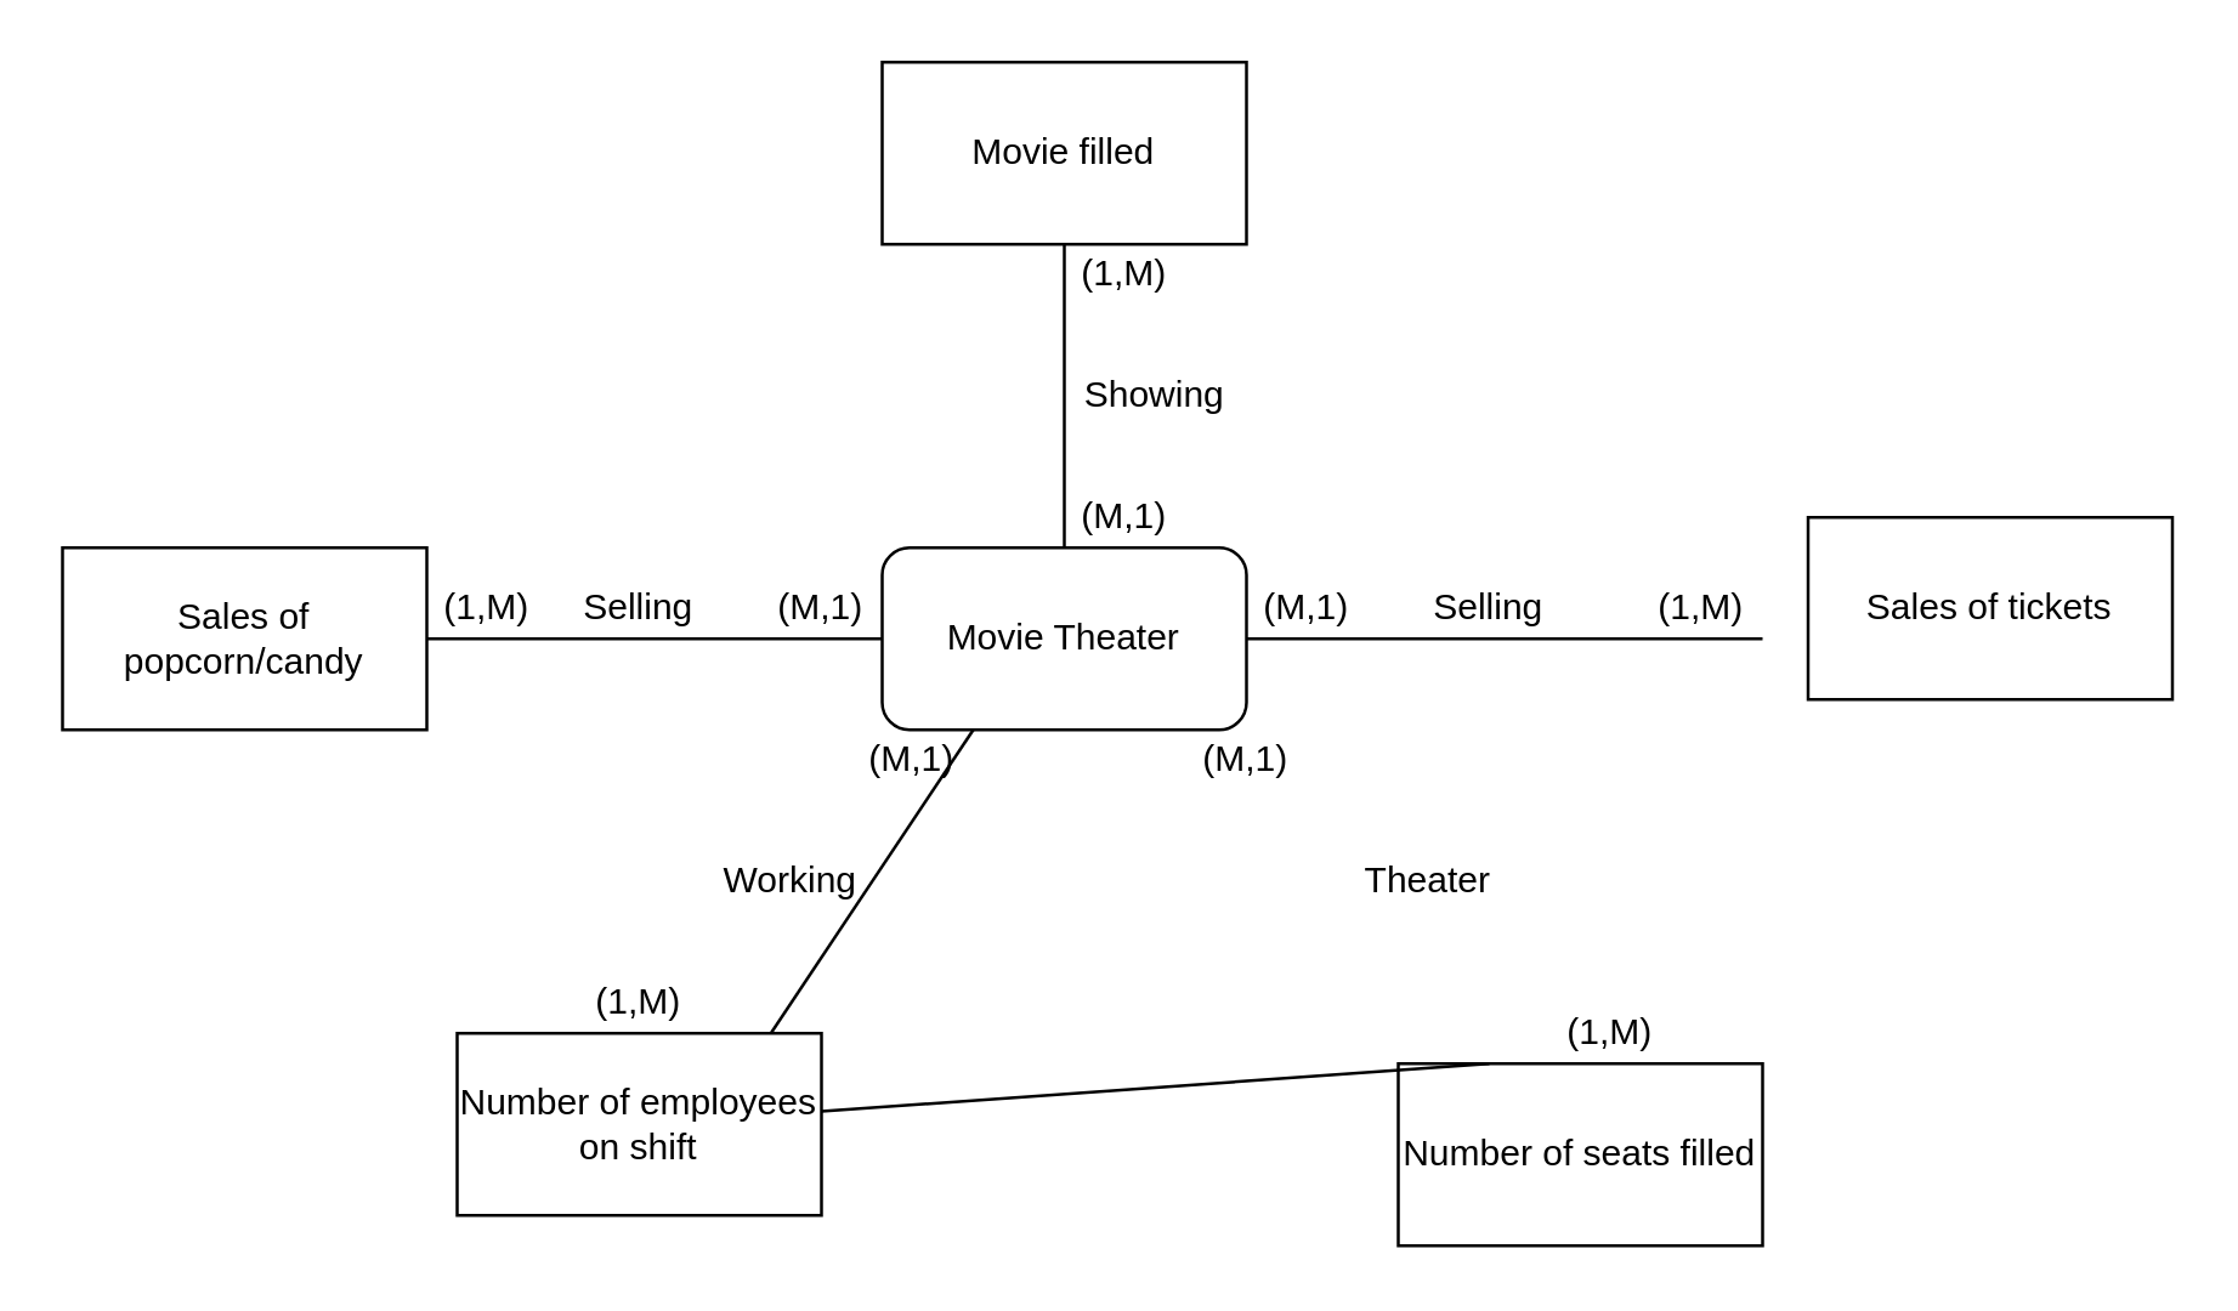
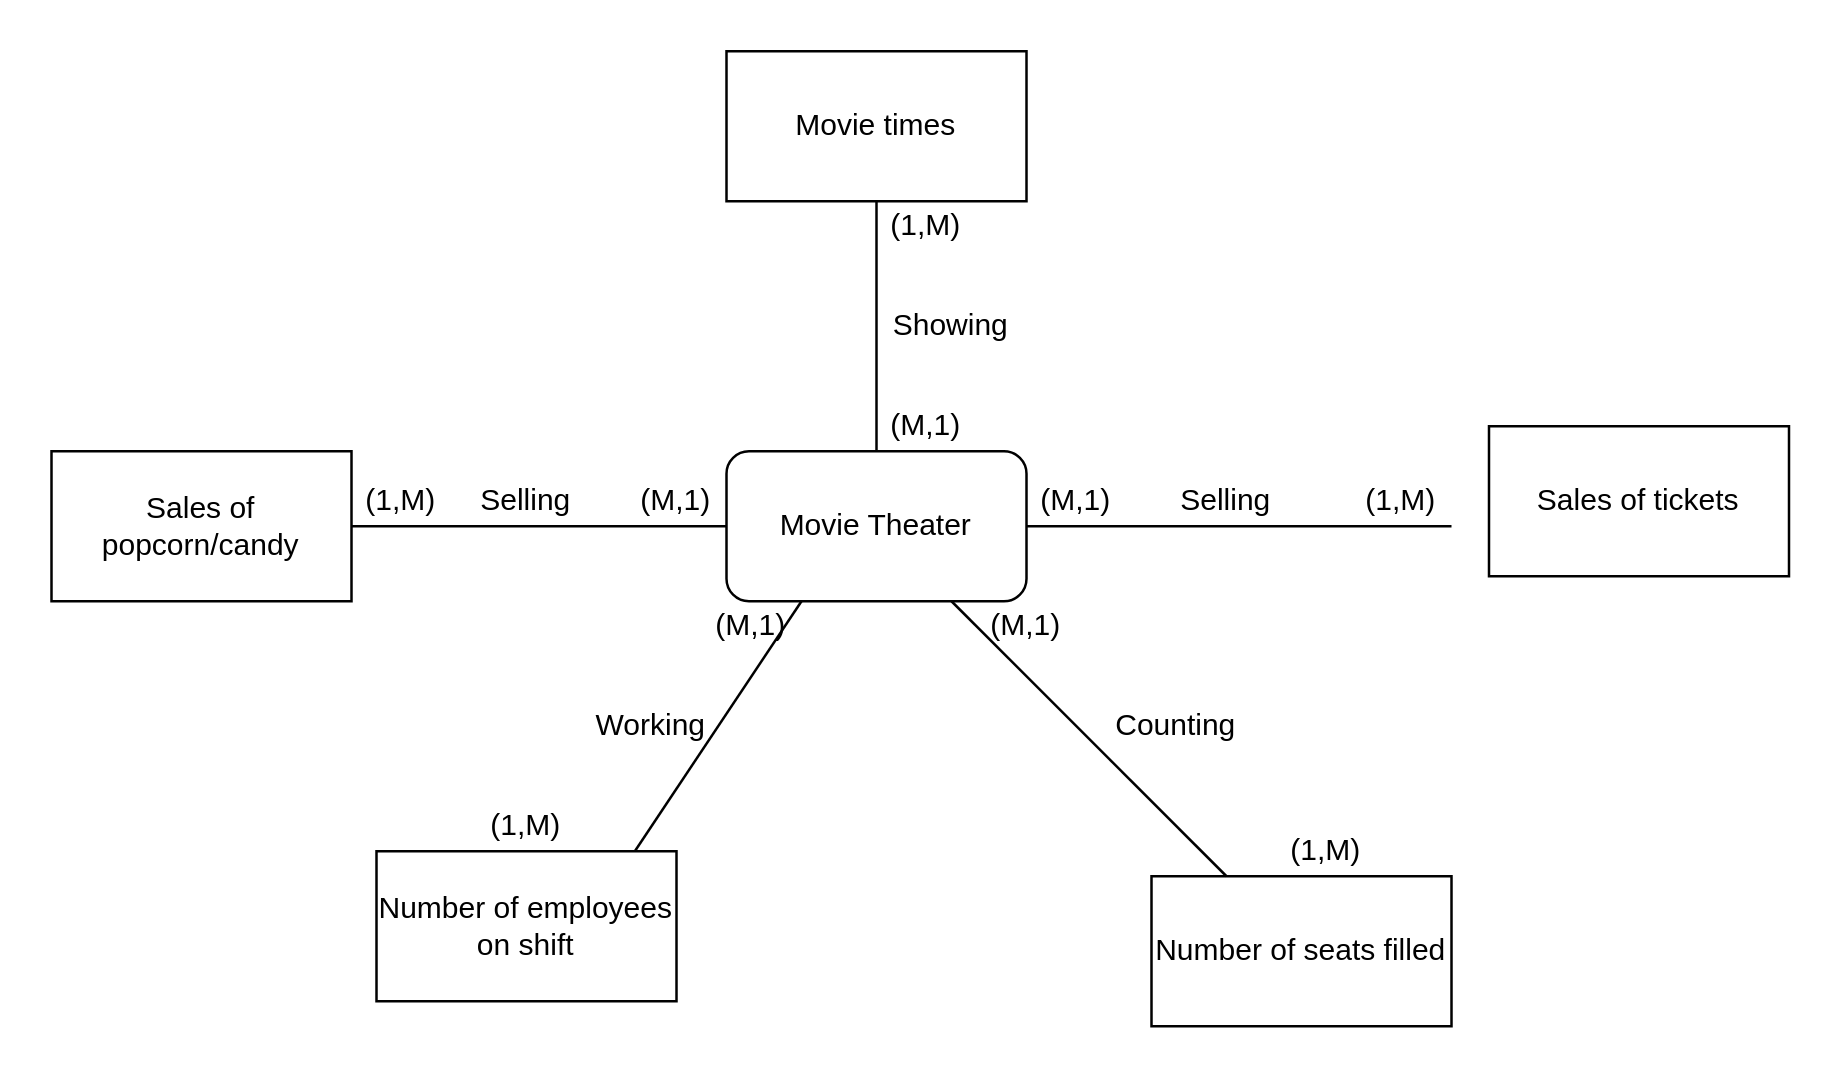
  <mxCell id="0" />
  <mxCell id="1" parent="0" />
  <mxCell id="2" value="Movie Theater" style="rounded=1;whiteSpace=wrap;html=1;" vertex="1" parent="1"><mxGeometry x="290" y="180" width="120" height="60" as="geometry" /></mxCell>
  <mxCell id="3" value="Sales of tickets" style="rounded=0;whiteSpace=wrap;html=1;" vertex="1" parent="1"><mxGeometry x="595" y="170" width="120" height="60" as="geometry" /></mxCell>
  <mxCell id="4" value="Sales of popcorn/candy" style="rounded=0;whiteSpace=wrap;html=1;" vertex="1" parent="1"><mxGeometry x="20" y="180" width="120" height="60" as="geometry" /></mxCell>
- <mxCell id="5" value="Movie filled" style="rounded=0;whiteSpace=wrap;html=1;" vertex="1" parent="1"><mxGeometry x="290" y="20" width="120" height="60" as="geometry" /></mxCell>
+ <mxCell id="5" value="Movie times" style="rounded=0;whiteSpace=wrap;html=1;" vertex="1" parent="1"><mxGeometry x="290" y="20" width="120" height="60" as="geometry" /></mxCell>
  <mxCell id="6" value="Number of seats filled" style="rounded=0;whiteSpace=wrap;html=1;" vertex="1" parent="1"><mxGeometry x="460" y="350" width="120" height="60" as="geometry" /></mxCell>
  <mxCell id="7" value="" style="endArrow=none;html=1;entryX=0;entryY=0.5;entryDx=0;entryDy=0;exitX=1;exitY=0.5;exitDx=0;exitDy=0;" edge="1" parent="1" source="4" target="2"><mxGeometry width="50" height="50" relative="1" as="geometry"><mxPoint x="230" y="220" as="sourcePoint" /><mxPoint x="280" y="170" as="targetPoint" /></mxGeometry></mxCell>
  <mxCell id="8" value="" style="endArrow=none;html=1;entryX=0.25;entryY=1;entryDx=0;entryDy=0;exitX=0.85;exitY=0.033;exitDx=0;exitDy=0;exitPerimeter=0;" edge="1" parent="1" source="12" target="2"><mxGeometry width="50" height="50" relative="1" as="geometry"><mxPoint x="350" y="240" as="sourcePoint" /><mxPoint x="400" y="160" as="targetPoint" /></mxGeometry></mxCell>
  <mxCell id="9" value="" style="endArrow=none;html=1;entryX=1;entryY=0.5;entryDx=0;entryDy=0;exitX=1;exitY=1;exitDx=0;exitDy=0;" edge="1" parent="1" source="21" target="2"><mxGeometry width="50" height="50" relative="1" as="geometry"><mxPoint x="100" y="450" as="sourcePoint" /><mxPoint x="150" y="400" as="targetPoint" /></mxGeometry></mxCell>
  <mxCell id="10" value="" style="endArrow=none;html=1;entryX=0.5;entryY=0;entryDx=0;entryDy=0;exitX=0.5;exitY=1;exitDx=0;exitDy=0;" edge="1" parent="1" source="5" target="2"><mxGeometry width="50" height="50" relative="1" as="geometry"><mxPoint x="100" y="450" as="sourcePoint" /><mxPoint x="150" y="400" as="targetPoint" /></mxGeometry></mxCell>
- <mxCell id="11" value="" style="endArrow=none;html=1;exitX=0.25;exitY=0;exitDx=0;exitDy=0;" edge="1" parent="1" source="6" target="12"><mxGeometry width="50" height="50" relative="1" as="geometry"><mxPoint x="100" y="450" as="sourcePoint" /><mxPoint x="150" y="400" as="targetPoint" /></mxGeometry></mxCell>
+ <mxCell id="11" value="" style="endArrow=none;html=1;entryX=0.75;entryY=1;entryDx=0;entryDy=0;exitX=0.25;exitY=0;exitDx=0;exitDy=0;" edge="1" parent="1" source="6" target="2"><mxGeometry width="50" height="50" relative="1" as="geometry"><mxPoint x="100" y="450" as="sourcePoint" /><mxPoint x="150" y="400" as="targetPoint" /></mxGeometry></mxCell>
  <mxCell id="12" value="Number of employees on shift" style="rounded=0;whiteSpace=wrap;html=1;" vertex="1" parent="1"><mxGeometry x="150" y="340" width="120" height="60" as="geometry" /></mxCell>
  <mxCell id="13" value="(1,M)" style="text;html=1;strokeColor=none;fillColor=none;align=center;verticalAlign=middle;whiteSpace=wrap;rounded=0;" vertex="1" parent="1"><mxGeometry x="350" y="80" width="40" height="20" as="geometry" /></mxCell>
  <mxCell id="14" value="(M,1)" style="text;html=1;strokeColor=none;fillColor=none;align=center;verticalAlign=middle;whiteSpace=wrap;rounded=0;" vertex="1" parent="1"><mxGeometry x="350" y="160" width="40" height="20" as="geometry" /></mxCell>
  <mxCell id="15" value="(M,1)" style="text;html=1;strokeColor=none;fillColor=none;align=center;verticalAlign=middle;whiteSpace=wrap;rounded=0;" vertex="1" parent="1"><mxGeometry x="250" y="190" width="40" height="20" as="geometry" /></mxCell>
  <mxCell id="16" value="(1,M)" style="text;html=1;strokeColor=none;fillColor=none;align=center;verticalAlign=middle;whiteSpace=wrap;rounded=0;" vertex="1" parent="1"><mxGeometry x="140" y="190" width="40" height="20" as="geometry" /></mxCell>
  <mxCell id="17" value="(1,M)" style="text;html=1;strokeColor=none;fillColor=none;align=center;verticalAlign=middle;whiteSpace=wrap;rounded=0;" vertex="1" parent="1"><mxGeometry x="190" y="320" width="40" height="20" as="geometry" /></mxCell>
  <mxCell id="18" value="(M,1)" style="text;html=1;strokeColor=none;fillColor=none;align=center;verticalAlign=middle;whiteSpace=wrap;rounded=0;" vertex="1" parent="1"><mxGeometry x="280" y="240" width="40" height="20" as="geometry" /></mxCell>
  <mxCell id="19" value="(1,M)" style="text;html=1;strokeColor=none;fillColor=none;align=center;verticalAlign=middle;whiteSpace=wrap;rounded=0;" vertex="1" parent="1"><mxGeometry x="510" y="330" width="40" height="20" as="geometry" /></mxCell>
  <mxCell id="20" value="(M,1)" style="text;html=1;strokeColor=none;fillColor=none;align=center;verticalAlign=middle;whiteSpace=wrap;rounded=0;" vertex="1" parent="1"><mxGeometry x="390" y="240" width="40" height="20" as="geometry" /></mxCell>
  <mxCell id="21" value="(1,M)" style="text;html=1;strokeColor=none;fillColor=none;align=center;verticalAlign=middle;whiteSpace=wrap;rounded=0;" vertex="1" parent="1"><mxGeometry x="540" y="190" width="40" height="20" as="geometry" /></mxCell>
  <mxCell id="22" value="(M,1)" style="text;html=1;strokeColor=none;fillColor=none;align=center;verticalAlign=middle;whiteSpace=wrap;rounded=0;" vertex="1" parent="1"><mxGeometry x="410" y="190" width="40" height="20" as="geometry" /></mxCell>
  <mxCell id="23" value="Showing" style="text;html=1;strokeColor=none;fillColor=none;align=center;verticalAlign=middle;whiteSpace=wrap;rounded=0;" vertex="1" parent="1"><mxGeometry x="360" y="120" width="40" height="20" as="geometry" /></mxCell>
  <mxCell id="24" value="Selling" style="text;html=1;strokeColor=none;fillColor=none;align=center;verticalAlign=middle;whiteSpace=wrap;rounded=0;" vertex="1" parent="1"><mxGeometry x="190" y="190" width="40" height="20" as="geometry" /></mxCell>
  <mxCell id="25" value="Working" style="text;html=1;strokeColor=none;fillColor=none;align=center;verticalAlign=middle;whiteSpace=wrap;rounded=0;" vertex="1" parent="1"><mxGeometry x="240" y="280" width="40" height="20" as="geometry" /></mxCell>
- <mxCell id="26" value="Theater" style="text;html=1;strokeColor=none;fillColor=none;align=center;verticalAlign=middle;whiteSpace=wrap;rounded=0;" vertex="1" parent="1"><mxGeometry x="450" y="280" width="40" height="20" as="geometry" /></mxCell>
+ <mxCell id="26" value="Counting" style="text;html=1;strokeColor=none;fillColor=none;align=center;verticalAlign=middle;whiteSpace=wrap;rounded=0;" vertex="1" parent="1"><mxGeometry x="450" y="280" width="40" height="20" as="geometry" /></mxCell>
  <mxCell id="27" value="Selling" style="text;html=1;strokeColor=none;fillColor=none;align=center;verticalAlign=middle;whiteSpace=wrap;rounded=0;" vertex="1" parent="1"><mxGeometry x="470" y="190" width="40" height="20" as="geometry" /></mxCell>
